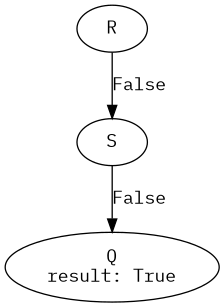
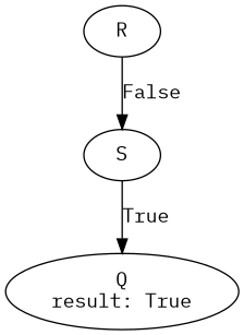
  digraph {
    fontname="IBM Plex Mono"
    node [fontname="IBM Plex Mono"]
    edge [fontname="IBM Plex Mono"]
    n1 [label="Q\nresult: True"]
    S
    R
-   S -> n1 [label=False]
+   S -> n1 [label=True]
    R -> S [label=False]
  }
